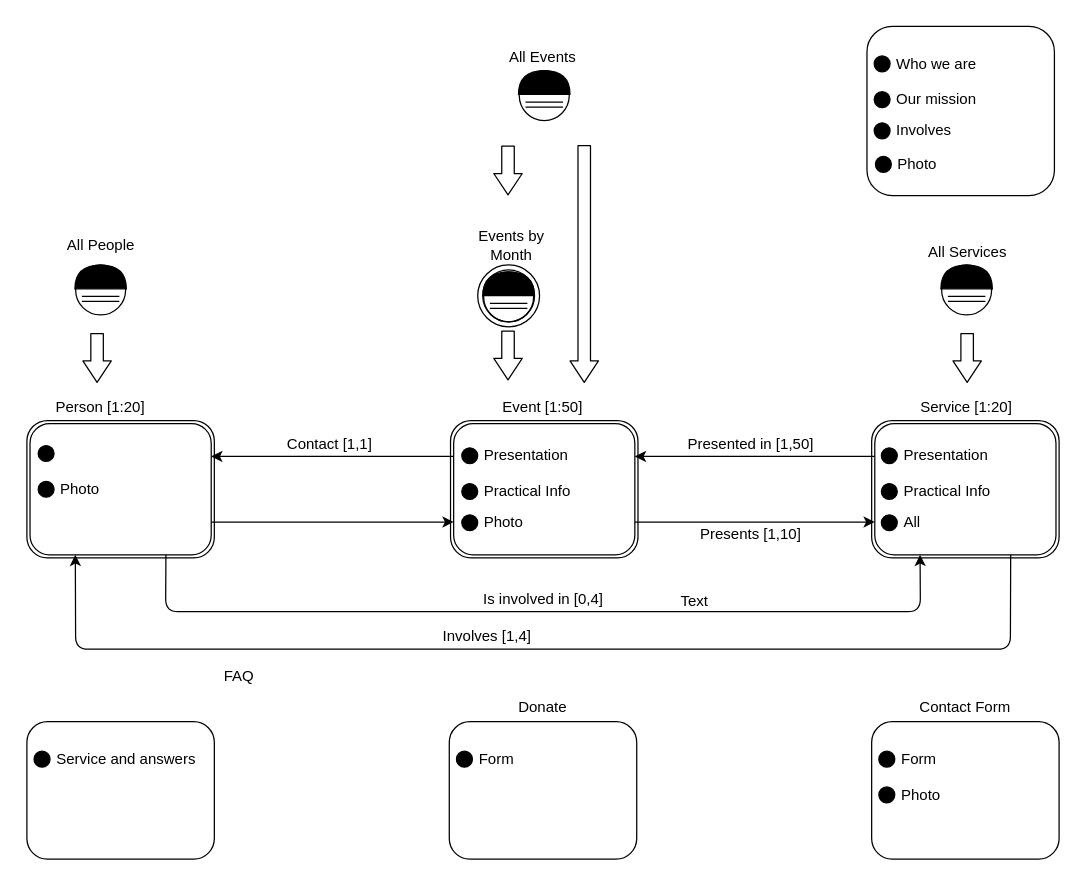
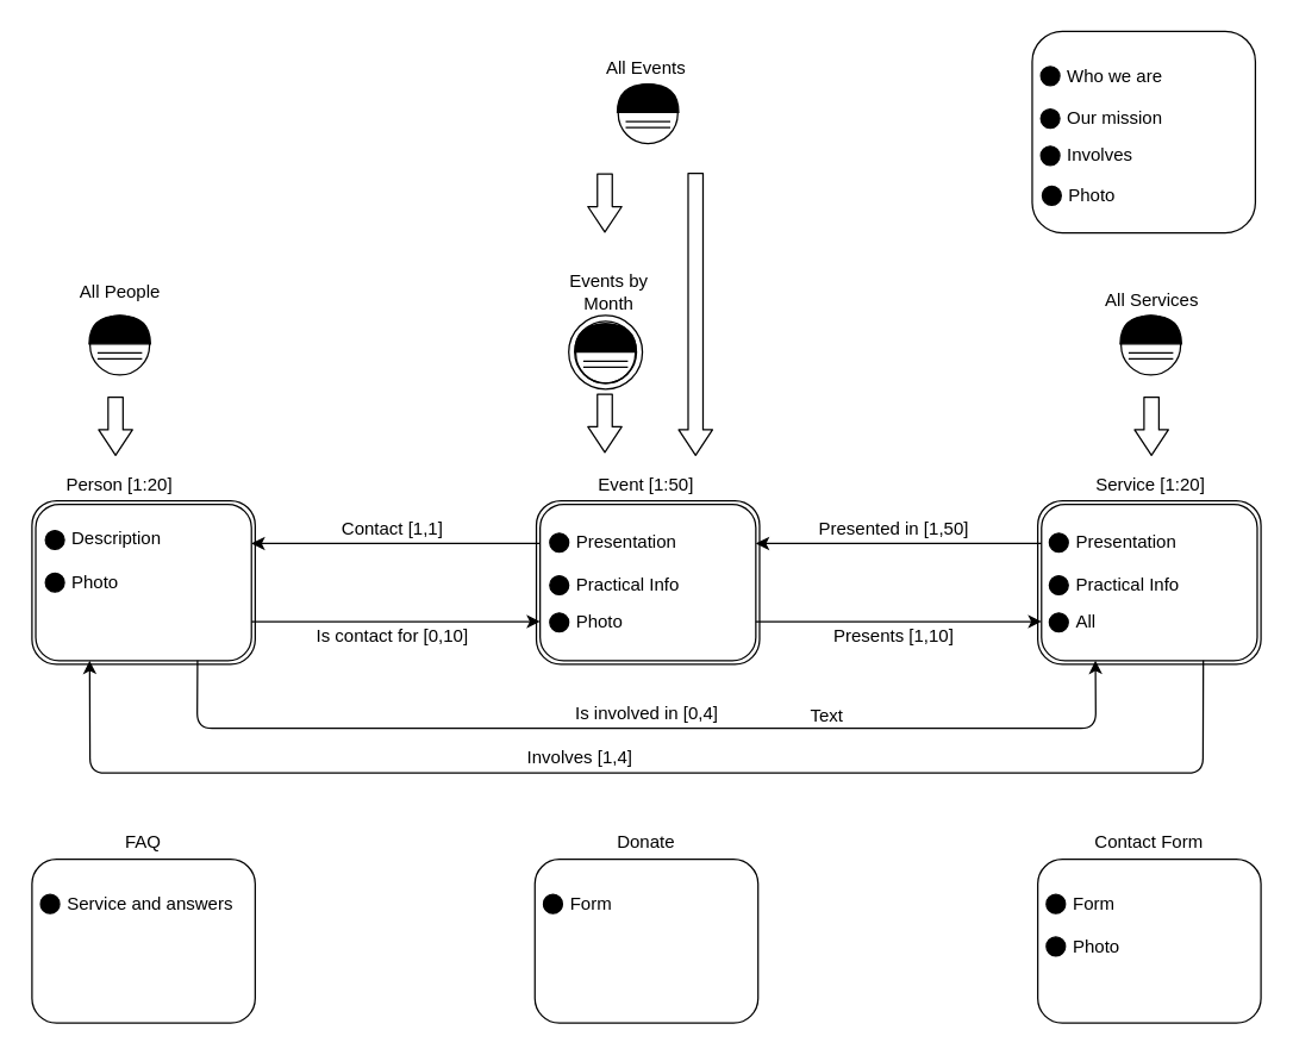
  <mxCell id="0" />
  <mxCell id="1" parent="0" />
  <mxCell id="2" value="" style="rounded=1;whiteSpace=wrap;html=1;" parent="1" vertex="1"><mxGeometry x="693.25" y="20.59" width="150" height="135.41" as="geometry" /></mxCell>
  <mxCell id="3" value="All Services" style="text;html=1;strokeColor=none;fillColor=none;align=center;verticalAlign=middle;whiteSpace=wrap;rounded=0;" parent="1" vertex="1"><mxGeometry x="739" y="191.5" width="70" height="20" as="geometry" /></mxCell>
  <mxCell id="4" value="All People" style="text;html=1;strokeColor=none;fillColor=none;align=center;verticalAlign=middle;whiteSpace=wrap;rounded=0;" parent="1" vertex="1"><mxGeometry x="42.75" y="186" width="74.5" height="20" as="geometry" /></mxCell>
  <mxCell id="5" value="All Events" style="text;html=1;strokeColor=none;fillColor=none;align=center;verticalAlign=middle;whiteSpace=wrap;rounded=0;" parent="1" vertex="1"><mxGeometry x="394" y="36" width="80" height="20" as="geometry" /></mxCell>
  <mxCell id="6" value="Events by Month" style="text;html=1;strokeColor=none;fillColor=none;align=center;verticalAlign=middle;whiteSpace=wrap;rounded=0;" parent="1" vertex="1"><mxGeometry x="369" y="186" width="80" height="20" as="geometry" /></mxCell>
  <mxCell id="7" value="" style="rounded=1;whiteSpace=wrap;html=1;" parent="1" vertex="1"><mxGeometry x="360" y="336" width="150" height="110" as="geometry" /></mxCell>
  <mxCell id="8" value="Event [1:50]" style="text;html=1;strokeColor=none;fillColor=none;align=center;verticalAlign=middle;whiteSpace=wrap;rounded=0;" parent="1" vertex="1"><mxGeometry x="373.75" y="316" width="120" height="20" as="geometry" /></mxCell>
  <mxCell id="9" value="" style="rounded=1;whiteSpace=wrap;html=1;" parent="1" vertex="1"><mxGeometry x="362.5" y="338.5" width="145" height="105" as="geometry" /></mxCell>
  <mxCell id="10" value="" style="shape=flexArrow;endArrow=classic;html=1;endWidth=11.765;endSize=5.388;" parent="1" edge="1"><mxGeometry width="50" height="50" relative="1" as="geometry"><mxPoint x="406" y="116" as="sourcePoint" /><mxPoint x="406" y="156" as="targetPoint" /></mxGeometry></mxCell>
  <mxCell id="11" value="" style="shape=flexArrow;endArrow=classic;html=1;endWidth=11.765;endSize=5.388;" parent="1" edge="1"><mxGeometry width="50" height="50" relative="1" as="geometry"><mxPoint x="406" y="264" as="sourcePoint" /><mxPoint x="406" y="304" as="targetPoint" /></mxGeometry></mxCell>
  <mxCell id="12" value="Contact [1,1]" style="text;html=1;align=center;verticalAlign=middle;resizable=0;points=[];autosize=1;" parent="1" vertex="1"><mxGeometry x="222.75" y="344.5" width="80" height="20" as="geometry" /></mxCell>
  <mxCell id="13" value="" style="rounded=1;whiteSpace=wrap;html=1;" parent="1" vertex="1"><mxGeometry x="21" y="336" width="150" height="110" as="geometry" /></mxCell>
  <mxCell id="14" value="Person [1:20]" style="text;html=1;strokeColor=none;fillColor=none;align=center;verticalAlign=middle;whiteSpace=wrap;rounded=0;" parent="1" vertex="1"><mxGeometry y="316" width="120" height="20" as="geometry" x="20" /></mxCell>
  <mxCell id="15" value="" style="rounded=1;whiteSpace=wrap;html=1;" parent="1" vertex="1"><mxGeometry x="23.5" y="338.5" width="145" height="105" as="geometry" /></mxCell>
  <mxCell id="16" value="" style="endArrow=classic;html=1;exitX=0;exitY=0.25;exitDx=0;exitDy=0;entryX=1;entryY=0.25;entryDx=0;entryDy=0;" parent="1" source="9" target="15" edge="1"><mxGeometry width="50" height="50" relative="1" as="geometry"><mxPoint x="17.75" y="236" as="sourcePoint" /><mxPoint x="67.75" y="186" as="targetPoint" /></mxGeometry></mxCell>
  <mxCell id="17" value="" style="endArrow=classic;html=1;exitX=1;exitY=0.75;exitDx=0;exitDy=0;entryX=0;entryY=0.75;entryDx=0;entryDy=0;" parent="1" source="15" target="9" edge="1"><mxGeometry width="50" height="50" relative="1" as="geometry"><mxPoint x="387.25" y="362.25" as="sourcePoint" /><mxPoint x="191" y="361" as="targetPoint" /></mxGeometry></mxCell>
+ <mxCell id="18" value="Is contact for [0,10]" style="text;html=1;align=center;verticalAlign=middle;resizable=0;points=[];autosize=1;" parent="1" vertex="1"><mxGeometry x="202.75" y="417.37" width="120" height="20" as="geometry" /></mxCell>
  <mxCell id="19" value="" style="rounded=1;whiteSpace=wrap;html=1;" parent="1" vertex="1"><mxGeometry x="697" y="336" width="150" height="110" as="geometry" /></mxCell>
  <mxCell id="20" value="Service [1:20]" style="text;html=1;strokeColor=none;fillColor=none;align=center;verticalAlign=middle;whiteSpace=wrap;rounded=0;" parent="1" vertex="1"><mxGeometry x="713" y="316" width="120" height="20" as="geometry" /></mxCell>
  <mxCell id="21" value="" style="rounded=1;whiteSpace=wrap;html=1;" parent="1" vertex="1"><mxGeometry x="699.5" y="338.5" width="145" height="105" as="geometry" /></mxCell>
  <mxCell id="22" value="" style="endArrow=classic;html=1;exitX=1;exitY=0.75;exitDx=0;exitDy=0;entryX=0;entryY=0.75;entryDx=0;entryDy=0;" parent="1" source="9" target="21" edge="1"><mxGeometry width="50" height="50" relative="1" as="geometry"><mxPoint x="510" y="381" as="sourcePoint" /><mxPoint x="660" y="381" as="targetPoint" /></mxGeometry></mxCell>
  <mxCell id="23" value="Presents [1,10]" style="text;html=1;align=center;verticalAlign=middle;resizable=0;points=[];autosize=1;" parent="1" vertex="1"><mxGeometry x="550" y="417.37" width="100" height="20" as="geometry" /></mxCell>
  <mxCell id="24" value="" style="endArrow=classic;html=1;exitX=0;exitY=0.25;exitDx=0;exitDy=0;entryX=1;entryY=0.25;entryDx=0;entryDy=0;" parent="1" source="21" target="9" edge="1"><mxGeometry width="50" height="50" relative="1" as="geometry"><mxPoint x="387.25" y="362.25" as="sourcePoint" /><mxPoint x="530" y="326" as="targetPoint" /></mxGeometry></mxCell>
  <mxCell id="25" value="Presented in [1,50]" style="text;html=1;align=center;verticalAlign=middle;resizable=0;points=[];autosize=1;" parent="1" vertex="1"><mxGeometry x="540" y="344.5" width="120" height="20" as="geometry" /></mxCell>
  <mxCell id="26" value="" style="shape=flexArrow;endArrow=classic;html=1;endWidth=11.765;endSize=5.388;" parent="1" edge="1"><mxGeometry width="50" height="50" relative="1" as="geometry"><mxPoint x="773.41" y="266" as="sourcePoint" /><mxPoint x="773.41" y="306" as="targetPoint" /></mxGeometry></mxCell>
  <mxCell id="27" value="" style="shape=flexArrow;endArrow=classic;html=1;endWidth=11.765;endSize=5.388;" parent="1" edge="1"><mxGeometry width="50" height="50" relative="1" as="geometry"><mxPoint x="77.16" y="266" as="sourcePoint" /><mxPoint x="77.16" y="306" as="targetPoint" /></mxGeometry></mxCell>
  <mxCell id="28" value="" style="endArrow=classic;html=1;exitX=0.75;exitY=1;exitDx=0;exitDy=0;entryX=0.25;entryY=1;entryDx=0;entryDy=0;" parent="1" source="15" target="21" edge="1"><mxGeometry width="50" height="50" relative="1" as="geometry"><mxPoint x="149.75" y="446" as="sourcePoint" /><mxPoint x="696.75" y="446" as="targetPoint" /><Array as="points"><mxPoint x="132" y="489" /><mxPoint x="736" y="489" /></Array></mxGeometry></mxCell>
  <mxCell id="29" value="Is involved in [0,4]" style="text;html=1;align=center;verticalAlign=middle;resizable=0;points=[];autosize=1;" parent="1" vertex="1"><mxGeometry x="379" y="468.5" width="110" height="20" as="geometry" /></mxCell>
  <mxCell id="30" value="" style="endArrow=classic;html=1;exitX=0.75;exitY=1;exitDx=0;exitDy=0;entryX=0.25;entryY=1;entryDx=0;entryDy=0;" parent="1" source="21" target="15" edge="1"><mxGeometry width="50" height="50" relative="1" as="geometry"><mxPoint x="754.25" y="446" as="sourcePoint" /><mxPoint x="50" y="486" as="targetPoint" /><Array as="points"><mxPoint x="808" y="519" /><mxPoint x="60" y="519" /></Array></mxGeometry></mxCell>
  <mxCell id="31" value="Involves [1,4]" style="text;html=1;align=center;verticalAlign=middle;resizable=0;points=[];autosize=1;" parent="1" vertex="1"><mxGeometry x="344" y="498.5" width="90" height="20" as="geometry" /></mxCell>
  <mxCell id="32" value="" style="ellipse;whiteSpace=wrap;html=1;aspect=fixed;" parent="1" vertex="1"><mxGeometry x="415" y="56" width="40" height="40" as="geometry" /></mxCell>
  <mxCell id="33" value="" style="shape=or;whiteSpace=wrap;html=1;rotation=-90;fillColor=#000000;" parent="1" vertex="1"><mxGeometry x="425.5" y="45" width="19" height="41.18" as="geometry" /></mxCell>
  <mxCell id="34" value="" style="shape=link;html=1;" parent="1" edge="1"><mxGeometry width="50" height="50" relative="1" as="geometry"><mxPoint x="420" y="83.18" as="sourcePoint" /><mxPoint x="450" y="83.18" as="targetPoint" /></mxGeometry></mxCell>
  <mxCell id="35" value="" style="ellipse;whiteSpace=wrap;html=1;aspect=fixed;" parent="1" vertex="1"><mxGeometry x="753" y="211.5" width="40" height="40" as="geometry" /></mxCell>
  <mxCell id="36" value="" style="shape=or;whiteSpace=wrap;html=1;rotation=-90;fillColor=#000000;" parent="1" vertex="1"><mxGeometry x="763.5" y="200.5" width="19" height="41.18" as="geometry" /></mxCell>
  <mxCell id="37" value="" style="shape=link;html=1;" parent="1" edge="1"><mxGeometry width="50" height="50" relative="1" as="geometry"><mxPoint x="758" y="238.68" as="sourcePoint" /><mxPoint x="788" y="238.68" as="targetPoint" /></mxGeometry></mxCell>
  <mxCell id="38" value="" style="ellipse;whiteSpace=wrap;html=1;aspect=fixed;fillColor=#000000;" parent="1" vertex="1"><mxGeometry x="30" y="356" width="12.75" height="12.75" as="geometry" /></mxCell>
+ <mxCell id="39" value="Description" style="text;html=1;strokeColor=none;fillColor=none;align=left;verticalAlign=middle;whiteSpace=wrap;rounded=0;" parent="1" vertex="1"><mxGeometry x="46.25" y="352.38" width="122.25" height="20" as="geometry" /></mxCell>
  <mxCell id="40" value="" style="ellipse;whiteSpace=wrap;html=1;aspect=fixed;fillColor=#000000;" parent="1" vertex="1"><mxGeometry x="30" y="384.62" width="12.75" height="12.75" as="geometry" /></mxCell>
  <mxCell id="41" value="Photo" style="text;html=1;strokeColor=none;fillColor=none;align=left;verticalAlign=middle;whiteSpace=wrap;rounded=0;" parent="1" vertex="1"><mxGeometry x="46.25" y="381" width="122.25" height="20" as="geometry" /></mxCell>
  <mxCell id="42" value="" style="ellipse;whiteSpace=wrap;html=1;aspect=fixed;fillColor=#000000;" parent="1" vertex="1"><mxGeometry x="704.75" y="357.81" width="12.75" height="12.75" as="geometry" /></mxCell>
  <mxCell id="43" value="&lt;span class=&quot;fontstyle0&quot;&gt;Presentation&lt;/span&gt; " style="text;html=1;strokeColor=none;fillColor=none;align=left;verticalAlign=middle;whiteSpace=wrap;rounded=0;" parent="1" vertex="1"><mxGeometry x="721" y="354.19" width="122.25" height="20" as="geometry" /></mxCell>
  <mxCell id="44" value="Practical Info" style="text;html=1;strokeColor=none;fillColor=none;align=left;verticalAlign=middle;whiteSpace=wrap;rounded=0;" parent="1" vertex="1"><mxGeometry x="721" y="382.81" width="122.25" height="20" as="geometry" /></mxCell>
  <mxCell id="45" value="" style="ellipse;whiteSpace=wrap;html=1;aspect=fixed;fillColor=#000000;" parent="1" vertex="1"><mxGeometry x="704.75" y="411.43" width="12.75" height="12.75" as="geometry" /></mxCell>
  <mxCell id="46" value="All" style="text;html=1;strokeColor=none;fillColor=none;align=left;verticalAlign=middle;whiteSpace=wrap;rounded=0;" parent="1" vertex="1"><mxGeometry x="721" y="407.81" width="122.25" height="20" as="geometry" /></mxCell>
  <mxCell id="47" value="" style="ellipse;whiteSpace=wrap;html=1;aspect=fixed;fillColor=#000000;" parent="1" vertex="1"><mxGeometry x="704.75" y="386.44" width="12.75" height="12.75" as="geometry" /></mxCell>
  <mxCell id="48" value="" style="ellipse;whiteSpace=wrap;html=1;aspect=fixed;fillColor=#000000;" parent="1" vertex="1"><mxGeometry x="369" y="357.81" width="12.75" height="12.75" as="geometry" /></mxCell>
  <mxCell id="49" value="&lt;span class=&quot;fontstyle0&quot;&gt;Presentation&lt;/span&gt; " style="text;html=1;strokeColor=none;fillColor=none;align=left;verticalAlign=middle;whiteSpace=wrap;rounded=0;" parent="1" vertex="1"><mxGeometry x="385.25" y="354.19" width="122.25" height="20" as="geometry" /></mxCell>
  <mxCell id="50" value="Practical Info" style="text;html=1;strokeColor=none;fillColor=none;align=left;verticalAlign=middle;whiteSpace=wrap;rounded=0;" parent="1" vertex="1"><mxGeometry x="385.25" y="382.81" width="122.25" height="20" as="geometry" /></mxCell>
  <mxCell id="51" value="" style="ellipse;whiteSpace=wrap;html=1;aspect=fixed;fillColor=#000000;" parent="1" vertex="1"><mxGeometry x="369" y="411.43" width="12.75" height="12.75" as="geometry" /></mxCell>
  <mxCell id="52" value="Photo" style="text;html=1;strokeColor=none;fillColor=none;align=left;verticalAlign=middle;whiteSpace=wrap;rounded=0;" parent="1" vertex="1"><mxGeometry x="385.25" y="407.81" width="122.25" height="20" as="geometry" /></mxCell>
  <mxCell id="53" value="" style="ellipse;whiteSpace=wrap;html=1;aspect=fixed;fillColor=#000000;" parent="1" vertex="1"><mxGeometry x="369" y="386.44" width="12.75" height="12.75" as="geometry" /></mxCell>
  <mxCell id="54" value="" style="ellipse;whiteSpace=wrap;html=1;aspect=fixed;fillColor=#000000;" parent="1" vertex="1"><mxGeometry x="699" y="44.21" width="12.75" height="12.75" as="geometry" /></mxCell>
  <mxCell id="55" value="Who we are" style="text;html=1;strokeColor=none;fillColor=none;align=left;verticalAlign=middle;whiteSpace=wrap;rounded=0;" parent="1" vertex="1"><mxGeometry x="715.25" y="40.59" width="122.25" height="20" as="geometry" /></mxCell>
  <mxCell id="56" value="Our mission" style="text;html=1;strokeColor=none;fillColor=none;align=left;verticalAlign=middle;whiteSpace=wrap;rounded=0;" parent="1" vertex="1"><mxGeometry x="715.25" y="69.21" width="122.25" height="20" as="geometry" /></mxCell>
  <mxCell id="57" value="" style="ellipse;whiteSpace=wrap;html=1;aspect=fixed;fillColor=#000000;" parent="1" vertex="1"><mxGeometry x="699" y="97.83" width="12.75" height="12.75" as="geometry" /></mxCell>
  <mxCell id="58" value="Involves" style="text;html=1;strokeColor=none;fillColor=none;align=left;verticalAlign=middle;whiteSpace=wrap;rounded=0;" parent="1" vertex="1"><mxGeometry x="715.25" y="94.21" width="122.25" height="20" as="geometry" /></mxCell>
  <mxCell id="59" value="" style="ellipse;whiteSpace=wrap;html=1;aspect=fixed;fillColor=#000000;" parent="1" vertex="1"><mxGeometry x="699" y="72.84" width="12.75" height="12.75" as="geometry" /></mxCell>
  <mxCell id="60" value="" style="ellipse;whiteSpace=wrap;html=1;aspect=fixed;" parent="1" vertex="1"><mxGeometry x="386.5" y="217" width="40" height="40" as="geometry" /></mxCell>
  <mxCell id="61" value="" style="shape=or;whiteSpace=wrap;html=1;rotation=-90;fillColor=#000000;" parent="1" vertex="1"><mxGeometry x="397" y="206" width="19" height="41.18" as="geometry" /></mxCell>
  <mxCell id="62" value="" style="shape=link;html=1;" parent="1" edge="1"><mxGeometry width="50" height="50" relative="1" as="geometry"><mxPoint x="391.5" y="244.18" as="sourcePoint" /><mxPoint x="421.5" y="244.18" as="targetPoint" /></mxGeometry></mxCell>
  <mxCell id="63" value="" style="shape=flexArrow;endArrow=classic;html=1;endWidth=11.765;endSize=5.388;" parent="1" edge="1"><mxGeometry width="50" height="50" relative="1" as="geometry"><mxPoint x="467" y="115.62" as="sourcePoint" /><mxPoint x="467" y="306" as="targetPoint" /></mxGeometry></mxCell>
  <mxCell id="64" value="" style="ellipse;shape=doubleEllipse;whiteSpace=wrap;html=1;aspect=fixed;fillColor=none;" parent="1" vertex="1"><mxGeometry x="381.75" y="211.5" width="49.5" height="49.5" as="geometry" /></mxCell>
- <mxCell id="65" value="FAQ" style="text;html=1;strokeColor=none;fillColor=none;align=center;verticalAlign=middle;whiteSpace=wrap;rounded=0;" parent="1" vertex="1"><mxGeometry x="131" y="531" width="120" height="20" as="geometry" /></mxCell>
+ <mxCell id="65" value="FAQ" style="text;html=1;strokeColor=none;fillColor=none;align=center;verticalAlign=middle;whiteSpace=wrap;rounded=0;" parent="1" vertex="1"><mxGeometry x="36" y="556" width="120" height="20" as="geometry" /></mxCell>
  <mxCell id="66" value="" style="rounded=1;whiteSpace=wrap;html=1;" parent="1" vertex="1"><mxGeometry x="21" y="577" width="150" height="110" as="geometry" /></mxCell>
  <mxCell id="67" value="" style="ellipse;whiteSpace=wrap;html=1;aspect=fixed;fillColor=#000000;" parent="1" vertex="1"><mxGeometry x="26.75" y="600.62" width="12.75" height="12.75" as="geometry" /></mxCell>
  <mxCell id="68" value="Service and answers" style="text;html=1;strokeColor=none;fillColor=none;align=left;verticalAlign=middle;whiteSpace=wrap;rounded=0;" parent="1" vertex="1"><mxGeometry x="43" y="597" width="122.25" height="20" as="geometry" /></mxCell>
  <mxCell id="69" value="" style="ellipse;whiteSpace=wrap;html=1;aspect=fixed;fillColor=#000000;" parent="1" vertex="1"><mxGeometry x="700" y="124.61" width="12.75" height="12.75" as="geometry" /></mxCell>
  <mxCell id="70" value="Photo" style="text;html=1;strokeColor=none;fillColor=none;align=left;verticalAlign=middle;whiteSpace=wrap;rounded=0;" parent="1" vertex="1"><mxGeometry x="716.25" y="120.99" width="122.25" height="20" as="geometry" /></mxCell>
  <mxCell id="71" value="Donate" style="text;html=1;strokeColor=none;fillColor=none;align=center;verticalAlign=middle;whiteSpace=wrap;rounded=0;" parent="1" vertex="1"><mxGeometry x="374" y="556" width="120" height="20" as="geometry" /></mxCell>
  <mxCell id="72" value="" style="rounded=1;whiteSpace=wrap;html=1;" parent="1" vertex="1"><mxGeometry x="359" y="577" width="150" height="110" as="geometry" /></mxCell>
  <mxCell id="73" value="" style="ellipse;whiteSpace=wrap;html=1;aspect=fixed;fillColor=#000000;" parent="1" vertex="1"><mxGeometry x="364.75" y="600.62" width="12.75" height="12.75" as="geometry" /></mxCell>
  <mxCell id="74" value="Form" style="text;html=1;strokeColor=none;fillColor=none;align=left;verticalAlign=middle;whiteSpace=wrap;rounded=0;" parent="1" vertex="1"><mxGeometry x="381" y="597" width="122.25" height="20" as="geometry" /></mxCell>
  <mxCell id="75" value="" style="group" parent="1" vertex="1" connectable="0"><mxGeometry x="697" y="556" width="150" height="131" as="geometry" /></mxCell>
  <mxCell id="76" value="Contact Form" style="text;html=1;strokeColor=none;fillColor=none;align=center;verticalAlign=middle;whiteSpace=wrap;rounded=0;" parent="75" vertex="1"><mxGeometry x="15" width="120" height="20" as="geometry" /></mxCell>
  <mxCell id="77" value="" style="rounded=1;whiteSpace=wrap;html=1;" parent="75" vertex="1"><mxGeometry y="21" width="150" height="110" as="geometry" /></mxCell>
  <mxCell id="78" value="" style="ellipse;whiteSpace=wrap;html=1;aspect=fixed;fillColor=#000000;" parent="75" vertex="1"><mxGeometry x="5.75" y="44.62" width="12.75" height="12.75" as="geometry" /></mxCell>
  <mxCell id="79" value="Form" style="text;html=1;strokeColor=none;fillColor=none;align=left;verticalAlign=middle;whiteSpace=wrap;rounded=0;" parent="75" vertex="1"><mxGeometry x="22" y="41" width="122.25" height="20" as="geometry" /></mxCell>
  <mxCell id="80" value="" style="ellipse;whiteSpace=wrap;html=1;aspect=fixed;fillColor=#000000;" parent="75" vertex="1"><mxGeometry x="5.75" y="73.24" width="12.75" height="12.75" as="geometry" /></mxCell>
  <mxCell id="81" value="Photo" style="text;html=1;strokeColor=none;fillColor=none;align=left;verticalAlign=middle;whiteSpace=wrap;rounded=0;" parent="75" vertex="1"><mxGeometry x="22" y="69.62" width="122.25" height="20" as="geometry" /></mxCell>
  <mxCell id="82" value="" style="group" parent="1" vertex="1" connectable="0"><mxGeometry x="59.41" y="211.5" width="41.18" height="40" as="geometry" /></mxCell>
  <mxCell id="83" value="" style="ellipse;whiteSpace=wrap;html=1;aspect=fixed;" parent="82" vertex="1"><mxGeometry x="0.59" width="40" height="40" as="geometry" /></mxCell>
  <mxCell id="84" value="" style="shape=or;whiteSpace=wrap;html=1;rotation=-90;fillColor=#000000;" parent="82" vertex="1"><mxGeometry x="11.09" y="-11" width="19" height="41.18" as="geometry" /></mxCell>
  <mxCell id="85" value="" style="shape=link;html=1;" parent="82" edge="1"><mxGeometry width="50" height="50" relative="1" as="geometry"><mxPoint x="5.59" y="27.18" as="sourcePoint" /><mxPoint x="35.59" y="27.18" as="targetPoint" /></mxGeometry></mxCell>
  <mxCell id="86" value="Text" style="text;html=1;align=center;verticalAlign=middle;resizable=0;points=[];autosize=1;" vertex="1" parent="1"><mxGeometry x="535" y="471" width="40" height="20" as="geometry" /></mxCell>
